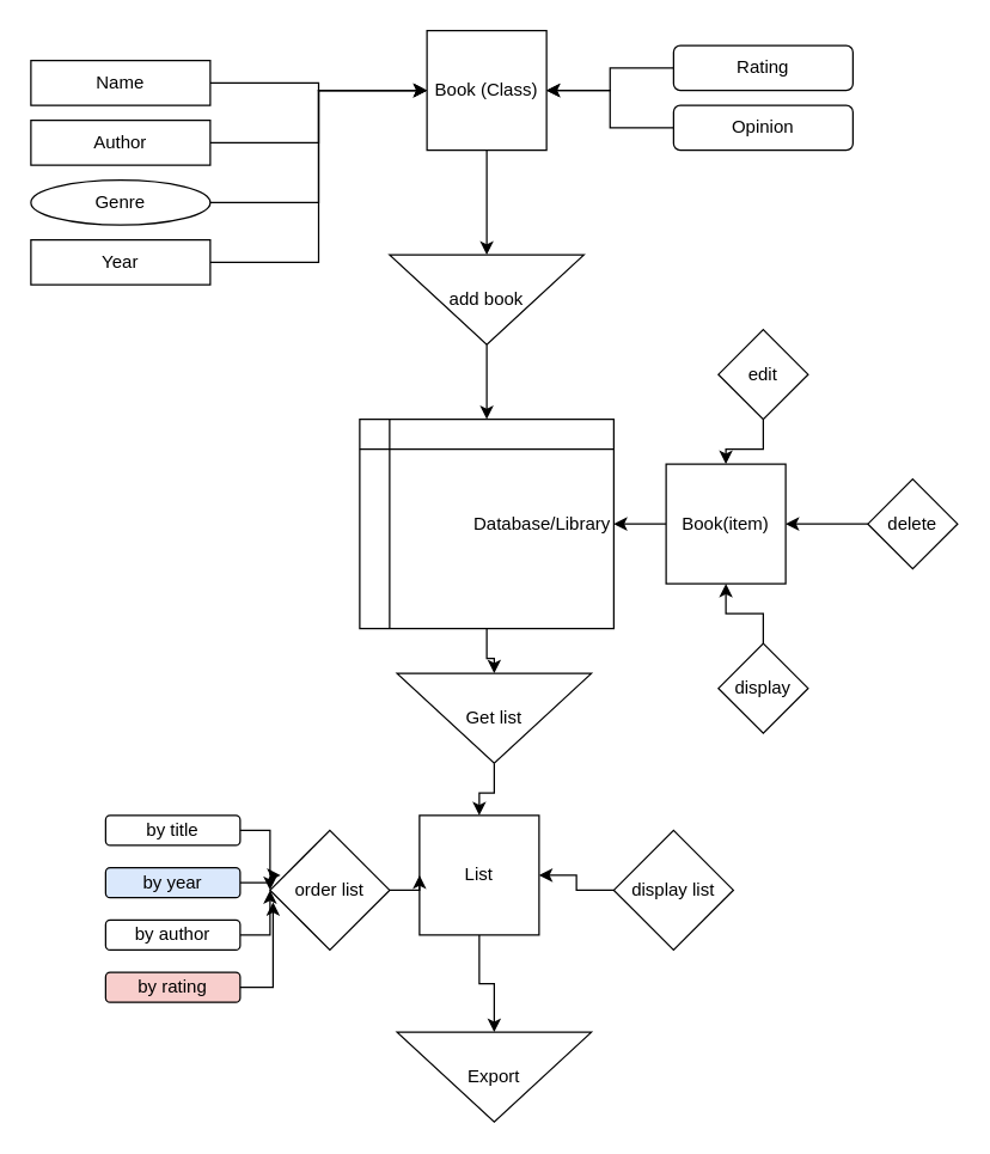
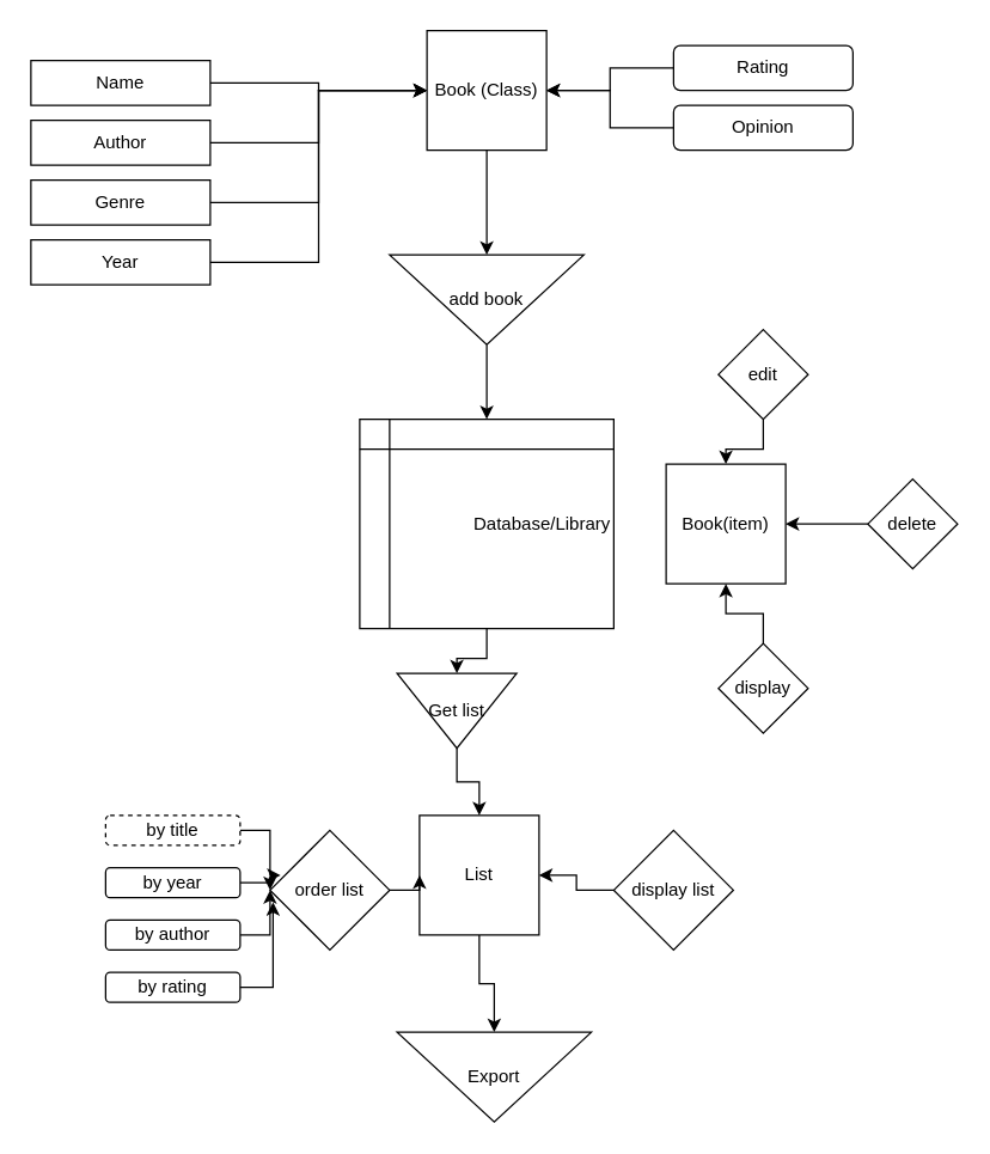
  <mxCell id="0" />
  <mxCell id="1" parent="0" />
  <mxCell id="2" value="" style="edgeStyle=orthogonalEdgeStyle;rounded=0;orthogonalLoop=1;jettySize=auto;html=1;" edge="1" parent="1" source="3" target="23"><mxGeometry relative="1" as="geometry" /></mxCell>
  <mxCell id="3" value="&lt;div style=&quot;&quot;&gt;&lt;span style=&quot;background-color: initial;&quot;&gt;Database/Library&lt;/span&gt;&lt;/div&gt;" style="shape=internalStorage;whiteSpace=wrap;html=1;backgroundOutline=1;align=right;labelBackgroundColor=none;" vertex="1" parent="1"><mxGeometry x="240" y="280" width="170" height="140" as="geometry" /></mxCell>
  <mxCell id="4" value="" style="edgeStyle=orthogonalEdgeStyle;rounded=0;orthogonalLoop=1;jettySize=auto;html=1;labelBackgroundColor=none;fontColor=default;" edge="1" parent="1" source="5" target="3"><mxGeometry relative="1" as="geometry" /></mxCell>
  <mxCell id="5" value="&lt;div style=&quot;&quot;&gt;&lt;span style=&quot;background-color: initial;&quot;&gt;add book&lt;/span&gt;&lt;/div&gt;" style="triangle;whiteSpace=wrap;html=1;direction=south;align=center;labelBackgroundColor=none;" vertex="1" parent="1"><mxGeometry x="260" y="170" width="130" height="60" as="geometry" /></mxCell>
  <mxCell id="6" value="" style="edgeStyle=orthogonalEdgeStyle;rounded=0;orthogonalLoop=1;jettySize=auto;html=1;labelBackgroundColor=none;fontColor=default;" edge="1" parent="1" source="7" target="5"><mxGeometry relative="1" as="geometry" /></mxCell>
  <mxCell id="7" value="Book (Class)" style="whiteSpace=wrap;html=1;aspect=fixed;labelBackgroundColor=none;" vertex="1" parent="1"><mxGeometry x="285" y="20" width="80" height="80" as="geometry" /></mxCell>
  <mxCell id="8" value="" style="edgeStyle=orthogonalEdgeStyle;rounded=0;orthogonalLoop=1;jettySize=auto;html=1;labelBackgroundColor=none;fontColor=default;" edge="1" parent="1" source="9" target="7"><mxGeometry relative="1" as="geometry" /></mxCell>
  <mxCell id="9" value="Name" style="rounded=0;whiteSpace=wrap;html=1;labelBackgroundColor=none;" vertex="1" parent="1"><mxGeometry x="20" y="40" width="120" height="30" as="geometry" /></mxCell>
  <mxCell id="10" value="" style="edgeStyle=orthogonalEdgeStyle;rounded=0;orthogonalLoop=1;jettySize=auto;html=1;labelBackgroundColor=none;fontColor=default;" edge="1" parent="1" source="11" target="7"><mxGeometry relative="1" as="geometry" /></mxCell>
  <mxCell id="11" value="Author" style="rounded=0;whiteSpace=wrap;html=1;labelBackgroundColor=none;" vertex="1" parent="1"><mxGeometry x="20" y="80" width="120" height="30" as="geometry" /></mxCell>
  <mxCell id="12" style="edgeStyle=orthogonalEdgeStyle;rounded=0;orthogonalLoop=1;jettySize=auto;html=1;entryX=0;entryY=0.5;entryDx=0;entryDy=0;labelBackgroundColor=none;fontColor=default;" edge="1" parent="1" source="13" target="7"><mxGeometry relative="1" as="geometry"><mxPoint x="180" y="100" as="targetPoint" /></mxGeometry></mxCell>
- <mxCell id="13" value="Genre" style="ellipse;whiteSpace=wrap;html=1;labelBackgroundColor=none;" vertex="1" parent="1"><mxGeometry x="20" y="120" width="120" height="30" as="geometry" /></mxCell>
+ <mxCell id="13" value="Genre" style="rounded=0;whiteSpace=wrap;html=1;labelBackgroundColor=none;" vertex="1" parent="1"><mxGeometry x="20" y="120" width="120" height="30" as="geometry" /></mxCell>
  <mxCell id="14" style="edgeStyle=orthogonalEdgeStyle;rounded=0;orthogonalLoop=1;jettySize=auto;html=1;entryX=0;entryY=0.5;entryDx=0;entryDy=0;labelBackgroundColor=none;fontColor=default;" edge="1" parent="1" source="15" target="7"><mxGeometry relative="1" as="geometry" /></mxCell>
  <mxCell id="15" value="Year" style="rounded=0;whiteSpace=wrap;html=1;labelBackgroundColor=none;" vertex="1" parent="1"><mxGeometry x="20" y="160" width="120" height="30" as="geometry" /></mxCell>
  <mxCell id="16" value="" style="edgeStyle=orthogonalEdgeStyle;rounded=0;orthogonalLoop=1;jettySize=auto;html=1;labelBackgroundColor=none;fontColor=default;" edge="1" parent="1" source="17" target="7"><mxGeometry relative="1" as="geometry" /></mxCell>
  <mxCell id="17" value="Rating" style="rounded=1;whiteSpace=wrap;html=1;labelBackgroundColor=none;" vertex="1" parent="1"><mxGeometry x="450" y="30" width="120" height="30" as="geometry" /></mxCell>
  <mxCell id="18" value="" style="edgeStyle=orthogonalEdgeStyle;rounded=0;orthogonalLoop=1;jettySize=auto;html=1;labelBackgroundColor=none;fontColor=default;" edge="1" parent="1" source="19" target="7"><mxGeometry relative="1" as="geometry" /></mxCell>
  <mxCell id="19" value="Opinion" style="rounded=1;whiteSpace=wrap;html=1;labelBackgroundColor=none;" vertex="1" parent="1"><mxGeometry x="450" y="70" width="120" height="30" as="geometry" /></mxCell>
  <mxCell id="20" value="" style="edgeStyle=orthogonalEdgeStyle;rounded=0;orthogonalLoop=1;jettySize=auto;html=1;" edge="1" parent="1" source="21" target="26"><mxGeometry relative="1" as="geometry" /></mxCell>
  <mxCell id="21" value="List" style="whiteSpace=wrap;html=1;aspect=fixed;" vertex="1" parent="1"><mxGeometry x="280" y="545" width="80" height="80" as="geometry" /></mxCell>
  <mxCell id="22" value="" style="edgeStyle=orthogonalEdgeStyle;rounded=0;orthogonalLoop=1;jettySize=auto;html=1;" edge="1" parent="1" source="23" target="21"><mxGeometry relative="1" as="geometry" /></mxCell>
- <mxCell id="23" value="&lt;div style=&quot;&quot;&gt;&lt;span style=&quot;background-color: initial;&quot;&gt;Get list&lt;/span&gt;&lt;/div&gt;" style="triangle;whiteSpace=wrap;html=1;direction=south;align=center;labelBackgroundColor=none;" vertex="1" parent="1"><mxGeometry x="265" y="450" width="130" height="60" as="geometry" /></mxCell>
+ <mxCell id="23" value="&lt;div style=&quot;&quot;&gt;&lt;span style=&quot;background-color: initial;&quot;&gt;Get list&lt;/span&gt;&lt;/div&gt;" style="triangle;whiteSpace=wrap;html=1;direction=south;align=center;labelBackgroundColor=none;" vertex="1" parent="1"><mxGeometry x="265" y="450" width="80" height="50" as="geometry" /></mxCell>
  <mxCell id="24" value="" style="edgeStyle=orthogonalEdgeStyle;rounded=0;orthogonalLoop=1;jettySize=auto;html=1;" edge="1" parent="1" source="25" target="21"><mxGeometry relative="1" as="geometry" /></mxCell>
  <mxCell id="25" value="order list" style="rhombus;whiteSpace=wrap;html=1;" vertex="1" parent="1"><mxGeometry x="180" y="555" width="80" height="80" as="geometry" /></mxCell>
  <mxCell id="26" value="&lt;div style=&quot;&quot;&gt;&lt;span style=&quot;background-color: initial;&quot;&gt;Export&lt;/span&gt;&lt;/div&gt;" style="triangle;whiteSpace=wrap;html=1;direction=south;align=center;labelBackgroundColor=none;" vertex="1" parent="1"><mxGeometry x="265" y="690" width="130" height="60" as="geometry" /></mxCell>
- <mxCell id="27" value="by title" style="rounded=1;whiteSpace=wrap;html=1;" vertex="1" parent="1"><mxGeometry x="70" y="545" width="90" height="20" as="geometry" /></mxCell>
+ <mxCell id="27" value="by title" style="rounded=1;whiteSpace=wrap;html=1;dashed=1;" vertex="1" parent="1"><mxGeometry x="70" y="545" width="90" height="20" as="geometry" /></mxCell>
  <mxCell id="28" value="" style="edgeStyle=orthogonalEdgeStyle;rounded=0;orthogonalLoop=1;jettySize=auto;html=1;" edge="1" parent="1" source="29" target="25"><mxGeometry relative="1" as="geometry" /></mxCell>
  <mxCell id="29" value="by author" style="rounded=1;whiteSpace=wrap;html=1;" vertex="1" parent="1"><mxGeometry x="70" y="615" width="90" height="20" as="geometry" /></mxCell>
  <mxCell id="30" value="" style="edgeStyle=orthogonalEdgeStyle;rounded=0;orthogonalLoop=1;jettySize=auto;html=1;" edge="1" parent="1" source="31" target="25"><mxGeometry relative="1" as="geometry" /></mxCell>
- <mxCell id="31" value="by year" style="rounded=1;whiteSpace=wrap;html=1;fillColor=#dae8fc;" vertex="1" parent="1"><mxGeometry x="70" y="580" width="90" height="20" as="geometry" /></mxCell>
+ <mxCell id="31" value="by year" style="rounded=1;whiteSpace=wrap;html=1;" vertex="1" parent="1"><mxGeometry x="70" y="580" width="90" height="20" as="geometry" /></mxCell>
  <mxCell id="32" style="edgeStyle=orthogonalEdgeStyle;rounded=0;orthogonalLoop=1;jettySize=auto;html=1;entryX=0.088;entryY=0.375;entryDx=0;entryDy=0;entryPerimeter=0;" edge="1" parent="1" source="27" target="25"><mxGeometry relative="1" as="geometry" /></mxCell>
  <mxCell id="33" value="" style="edgeStyle=orthogonalEdgeStyle;rounded=0;orthogonalLoop=1;jettySize=auto;html=1;" edge="1" parent="1" source="34" target="21"><mxGeometry relative="1" as="geometry" /></mxCell>
  <mxCell id="34" value="display list" style="rhombus;whiteSpace=wrap;html=1;" vertex="1" parent="1"><mxGeometry x="410" y="555" width="80" height="80" as="geometry" /></mxCell>
- <mxCell id="35" value="by rating" style="rounded=1;whiteSpace=wrap;html=1;fillColor=#f8cecc;" vertex="1" parent="1"><mxGeometry x="70" y="650" width="90" height="20" as="geometry" /></mxCell>
+ <mxCell id="35" value="by rating" style="rounded=1;whiteSpace=wrap;html=1;" vertex="1" parent="1"><mxGeometry x="70" y="650" width="90" height="20" as="geometry" /></mxCell>
  <mxCell id="36" style="edgeStyle=orthogonalEdgeStyle;rounded=0;orthogonalLoop=1;jettySize=auto;html=1;entryX=0.025;entryY=0.6;entryDx=0;entryDy=0;entryPerimeter=0;" edge="1" parent="1" source="35" target="25"><mxGeometry relative="1" as="geometry" /></mxCell>
- <mxCell id="37" value="" style="edgeStyle=orthogonalEdgeStyle;rounded=0;orthogonalLoop=1;jettySize=auto;html=1;" edge="1" parent="1" source="38" target="3"><mxGeometry relative="1" as="geometry" /></mxCell>
  <mxCell id="38" value="Book(item)" style="whiteSpace=wrap;html=1;aspect=fixed;" vertex="1" parent="1"><mxGeometry x="445" y="310" width="80" height="80" as="geometry" /></mxCell>
  <mxCell id="39" value="" style="edgeStyle=orthogonalEdgeStyle;rounded=0;orthogonalLoop=1;jettySize=auto;html=1;" edge="1" parent="1" source="40" target="38"><mxGeometry relative="1" as="geometry" /></mxCell>
  <mxCell id="40" value="edit" style="rhombus;whiteSpace=wrap;html=1;" vertex="1" parent="1"><mxGeometry x="480" y="220" width="60" height="60" as="geometry" /></mxCell>
  <mxCell id="41" value="" style="edgeStyle=orthogonalEdgeStyle;rounded=0;orthogonalLoop=1;jettySize=auto;html=1;" edge="1" parent="1" source="42" target="38"><mxGeometry relative="1" as="geometry" /></mxCell>
  <mxCell id="42" value="delete" style="rhombus;whiteSpace=wrap;html=1;" vertex="1" parent="1"><mxGeometry x="580" y="320" width="60" height="60" as="geometry" /></mxCell>
  <mxCell id="43" value="" style="edgeStyle=orthogonalEdgeStyle;rounded=0;orthogonalLoop=1;jettySize=auto;html=1;" edge="1" parent="1" source="44" target="38"><mxGeometry relative="1" as="geometry" /></mxCell>
  <mxCell id="44" value="display" style="rhombus;whiteSpace=wrap;html=1;" vertex="1" parent="1"><mxGeometry x="480" y="430" width="60" height="60" as="geometry" /></mxCell>
